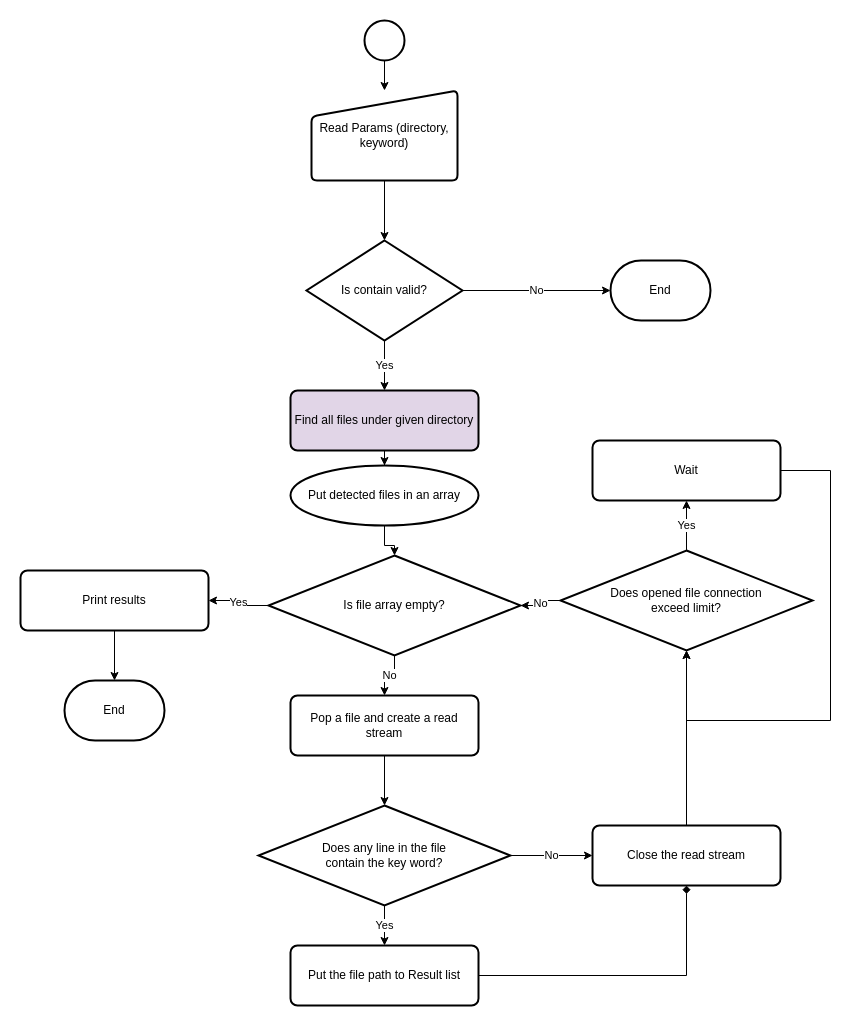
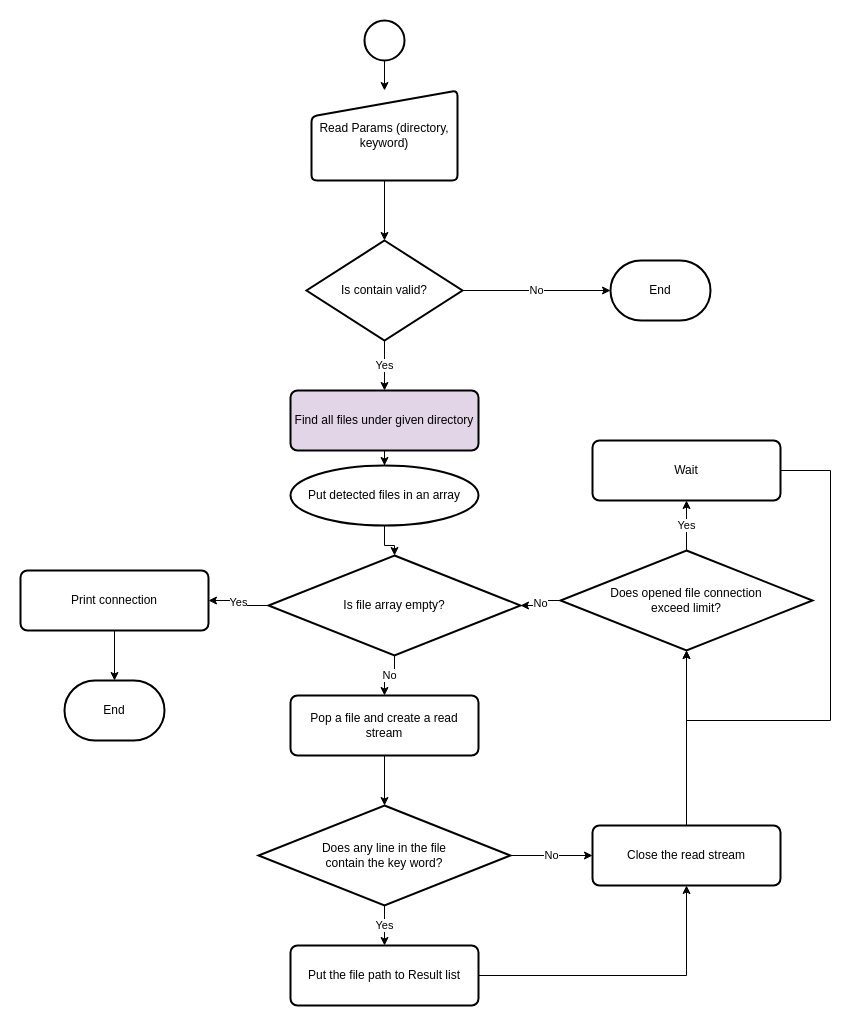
  <mxCell id="0" />
  <mxCell id="1" parent="0" />
  <mxCell id="2" style="edgeStyle=orthogonalEdgeStyle;rounded=0;orthogonalLoop=1;jettySize=auto;html=1;exitX=0.5;exitY=1;exitDx=0;exitDy=0;exitPerimeter=0;entryX=0.5;entryY=0;entryDx=0;entryDy=0;" parent="1" source="3" target="5" edge="1"><mxGeometry relative="1" as="geometry" /></mxCell>
  <mxCell id="3" value="" style="strokeWidth=2;html=1;shape=mxgraph.flowchart.start_2;whiteSpace=wrap;" parent="1" vertex="1"><mxGeometry x="364" y="20" width="40" height="40" as="geometry" /></mxCell>
  <mxCell id="4" style="edgeStyle=orthogonalEdgeStyle;rounded=0;orthogonalLoop=1;jettySize=auto;html=1;exitX=0.5;exitY=1;exitDx=0;exitDy=0;entryX=0.5;entryY=0;entryDx=0;entryDy=0;entryPerimeter=0;" parent="1" source="5" target="8" edge="1"><mxGeometry relative="1" as="geometry" /></mxCell>
  <mxCell id="5" value="Read Params (directory, keyword)" style="html=1;strokeWidth=2;shape=manualInput;whiteSpace=wrap;rounded=1;size=26;arcSize=11;" parent="1" vertex="1"><mxGeometry x="311" y="90" width="146" height="90" as="geometry" /></mxCell>
  <mxCell id="6" value="No" style="edgeStyle=orthogonalEdgeStyle;rounded=0;orthogonalLoop=1;jettySize=auto;html=1;exitX=1;exitY=0.5;exitDx=0;exitDy=0;exitPerimeter=0;entryX=0;entryY=0.5;entryDx=0;entryDy=0;entryPerimeter=0;" parent="1" source="8" target="9" edge="1"><mxGeometry relative="1" as="geometry" /></mxCell>
  <mxCell id="7" value="Yes" style="edgeStyle=orthogonalEdgeStyle;rounded=0;orthogonalLoop=1;jettySize=auto;html=1;exitX=0.5;exitY=1;exitDx=0;exitDy=0;exitPerimeter=0;entryX=0.5;entryY=0;entryDx=0;entryDy=0;" parent="1" source="8" target="11" edge="1"><mxGeometry relative="1" as="geometry" /></mxCell>
  <mxCell id="8" value="Is contain valid?" style="strokeWidth=2;html=1;shape=mxgraph.flowchart.decision;whiteSpace=wrap;" parent="1" vertex="1"><mxGeometry x="306" y="240" width="156" height="100" as="geometry" /></mxCell>
  <mxCell id="9" value="End" style="strokeWidth=2;html=1;shape=mxgraph.flowchart.terminator;whiteSpace=wrap;" parent="1" vertex="1"><mxGeometry x="610" y="260" width="100" height="60" as="geometry" /></mxCell>
  <mxCell id="10" style="edgeStyle=orthogonalEdgeStyle;rounded=0;orthogonalLoop=1;jettySize=auto;html=1;entryX=0.5;entryY=0;entryDx=0;entryDy=0;" parent="1" source="11" target="13" edge="1"><mxGeometry relative="1" as="geometry" /></mxCell>
  <mxCell id="11" value="Find all files under given directory" style="rounded=1;whiteSpace=wrap;html=1;absoluteArcSize=1;arcSize=14;strokeWidth=2;fillColor=#e1d5e7;" parent="1" vertex="1"><mxGeometry x="290" y="390" width="188" height="60" as="geometry" /></mxCell>
  <mxCell id="12" style="edgeStyle=orthogonalEdgeStyle;rounded=0;orthogonalLoop=1;jettySize=auto;html=1;entryX=0.5;entryY=0;entryDx=0;entryDy=0;entryPerimeter=0;" parent="1" source="13" target="30" edge="1"><mxGeometry relative="1" as="geometry" /></mxCell>
  <mxCell id="13" value="Put detected files in an array" style="ellipse;whiteSpace=wrap;html=1;absoluteArcSize=1;arcSize=14;strokeWidth=2;" parent="1" vertex="1"><mxGeometry x="290" y="465" width="188" height="60" as="geometry" /></mxCell>
  <mxCell id="14" style="edgeStyle=orthogonalEdgeStyle;rounded=0;orthogonalLoop=1;jettySize=auto;html=1;entryX=0.5;entryY=0;entryDx=0;entryDy=0;entryPerimeter=0;" parent="1" source="15" target="18" edge="1"><mxGeometry relative="1" as="geometry" /></mxCell>
  <mxCell id="15" value="Pop a file and create a read stream" style="rounded=1;whiteSpace=wrap;html=1;absoluteArcSize=1;arcSize=14;strokeWidth=2;" parent="1" vertex="1"><mxGeometry x="290" y="695" width="188" height="60" as="geometry" /></mxCell>
  <mxCell id="16" value="Yes" style="edgeStyle=orthogonalEdgeStyle;rounded=0;orthogonalLoop=1;jettySize=auto;html=1;entryX=0.5;entryY=0;entryDx=0;entryDy=0;" parent="1" source="18" target="20" edge="1"><mxGeometry relative="1" as="geometry" /></mxCell>
  <mxCell id="17" value="No" style="edgeStyle=orthogonalEdgeStyle;rounded=0;orthogonalLoop=1;jettySize=auto;html=1;exitX=1;exitY=0.5;exitDx=0;exitDy=0;exitPerimeter=0;entryX=0;entryY=0.5;entryDx=0;entryDy=0;" parent="1" source="18" target="25" edge="1"><mxGeometry relative="1" as="geometry" /></mxCell>
  <mxCell id="18" value="Does any line in the file&lt;br&gt;contain the key word?" style="strokeWidth=2;html=1;shape=mxgraph.flowchart.decision;whiteSpace=wrap;" parent="1" vertex="1"><mxGeometry x="258" y="805" width="252" height="100" as="geometry" /></mxCell>
- <mxCell id="19" style="edgeStyle=orthogonalEdgeStyle;rounded=0;orthogonalLoop=1;jettySize=auto;html=1;entryX=0.5;entryY=1;entryDx=0;entryDy=0;endArrow=diamond;" parent="1" source="20" target="25" edge="1"><mxGeometry relative="1" as="geometry" /></mxCell>
+ <mxCell id="19" style="edgeStyle=orthogonalEdgeStyle;rounded=0;orthogonalLoop=1;jettySize=auto;html=1;entryX=0.5;entryY=1;entryDx=0;entryDy=0;" parent="1" source="20" target="25" edge="1"><mxGeometry relative="1" as="geometry" /></mxCell>
  <mxCell id="20" value="Put the file path to Result list" style="rounded=1;whiteSpace=wrap;html=1;absoluteArcSize=1;arcSize=14;strokeWidth=2;" parent="1" vertex="1"><mxGeometry x="290" y="945" width="188" height="60" as="geometry" /></mxCell>
  <mxCell id="21" value="Yes" style="edgeStyle=orthogonalEdgeStyle;rounded=0;orthogonalLoop=1;jettySize=auto;html=1;exitX=0.5;exitY=0;exitDx=0;exitDy=0;exitPerimeter=0;entryX=0.5;entryY=1;entryDx=0;entryDy=0;" parent="1" source="23" target="27" edge="1"><mxGeometry relative="1" as="geometry" /></mxCell>
  <mxCell id="22" value="No" style="edgeStyle=orthogonalEdgeStyle;rounded=0;orthogonalLoop=1;jettySize=auto;html=1;entryX=1;entryY=0.5;entryDx=0;entryDy=0;entryPerimeter=0;" parent="1" source="23" target="30" edge="1"><mxGeometry relative="1" as="geometry" /></mxCell>
  <mxCell id="23" value="Does opened file connection &lt;br&gt;exceed limit?" style="strokeWidth=2;html=1;shape=mxgraph.flowchart.decision;whiteSpace=wrap;" parent="1" vertex="1"><mxGeometry x="560" y="550" width="252" height="100" as="geometry" /></mxCell>
  <mxCell id="24" style="edgeStyle=orthogonalEdgeStyle;rounded=0;orthogonalLoop=1;jettySize=auto;html=1;entryX=0.5;entryY=1;entryDx=0;entryDy=0;entryPerimeter=0;" parent="1" source="25" target="23" edge="1"><mxGeometry relative="1" as="geometry" /></mxCell>
  <mxCell id="25" value="Close the read stream" style="rounded=1;whiteSpace=wrap;html=1;absoluteArcSize=1;arcSize=14;strokeWidth=2;" parent="1" vertex="1"><mxGeometry x="592" y="825" width="188" height="60" as="geometry" /></mxCell>
  <mxCell id="26" style="edgeStyle=orthogonalEdgeStyle;rounded=0;orthogonalLoop=1;jettySize=auto;html=1;exitX=1;exitY=0.5;exitDx=0;exitDy=0;entryX=0.5;entryY=1;entryDx=0;entryDy=0;entryPerimeter=0;" parent="1" source="27" target="23" edge="1"><mxGeometry relative="1" as="geometry"><Array as="points"><mxPoint x="830" y="470" /><mxPoint x="830" y="720" /><mxPoint x="686" y="720" /></Array></mxGeometry></mxCell>
  <mxCell id="27" value="Wait" style="rounded=1;whiteSpace=wrap;html=1;absoluteArcSize=1;arcSize=14;strokeWidth=2;" parent="1" vertex="1"><mxGeometry x="592" y="440" width="188" height="60" as="geometry" /></mxCell>
  <mxCell id="28" value="No" style="edgeStyle=orthogonalEdgeStyle;rounded=0;orthogonalLoop=1;jettySize=auto;html=1;entryX=0.5;entryY=0;entryDx=0;entryDy=0;" parent="1" source="30" target="15" edge="1"><mxGeometry relative="1" as="geometry" /></mxCell>
  <mxCell id="29" value="Yes" style="edgeStyle=orthogonalEdgeStyle;rounded=0;orthogonalLoop=1;jettySize=auto;html=1;entryX=1;entryY=0.5;entryDx=0;entryDy=0;" parent="1" source="30" target="32" edge="1"><mxGeometry relative="1" as="geometry" /></mxCell>
  <mxCell id="30" value="Is file array empty?" style="strokeWidth=2;html=1;shape=mxgraph.flowchart.decision;whiteSpace=wrap;" parent="1" vertex="1"><mxGeometry x="268" y="555" width="252" height="100" as="geometry" /></mxCell>
  <mxCell id="31" style="edgeStyle=orthogonalEdgeStyle;rounded=0;orthogonalLoop=1;jettySize=auto;html=1;entryX=0.5;entryY=0;entryDx=0;entryDy=0;entryPerimeter=0;" parent="1" source="32" target="33" edge="1"><mxGeometry relative="1" as="geometry" /></mxCell>
- <mxCell id="32" value="Print results" style="rounded=1;whiteSpace=wrap;html=1;absoluteArcSize=1;arcSize=14;strokeWidth=2;" parent="1" vertex="1"><mxGeometry x="20" y="570" width="188" height="60" as="geometry" /></mxCell>
+ <mxCell id="32" value="Print connection" style="rounded=1;whiteSpace=wrap;html=1;absoluteArcSize=1;arcSize=14;strokeWidth=2;" parent="1" vertex="1"><mxGeometry x="20" y="570" width="188" height="60" as="geometry" /></mxCell>
  <mxCell id="33" value="End" style="strokeWidth=2;html=1;shape=mxgraph.flowchart.terminator;whiteSpace=wrap;" parent="1" vertex="1"><mxGeometry x="64" y="680" width="100" height="60" as="geometry" /></mxCell>
